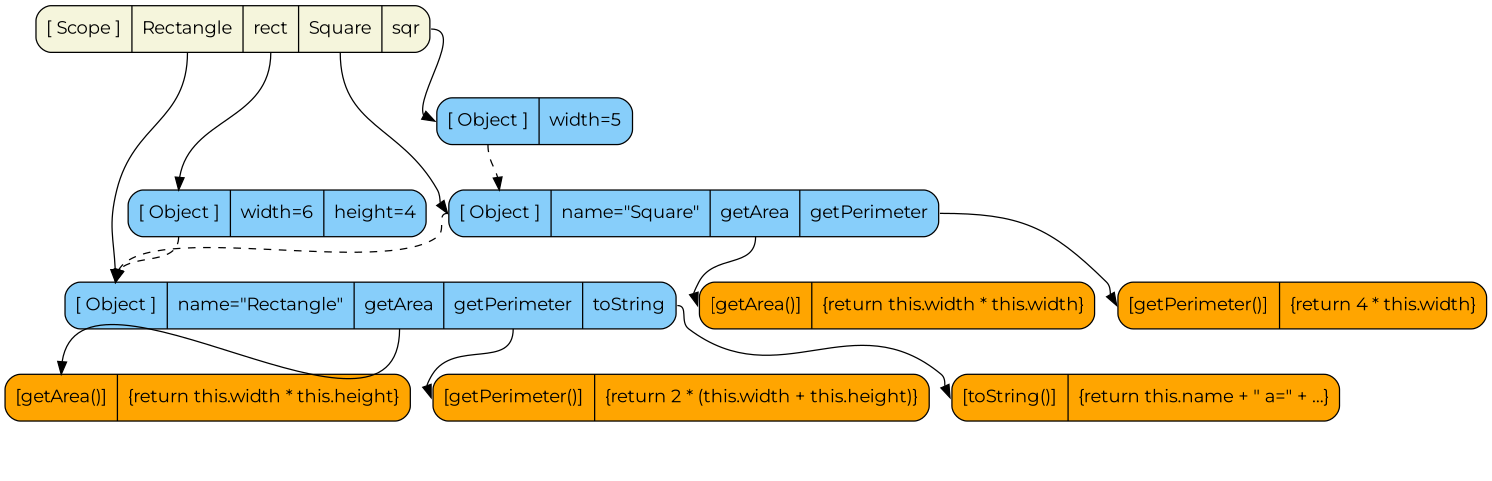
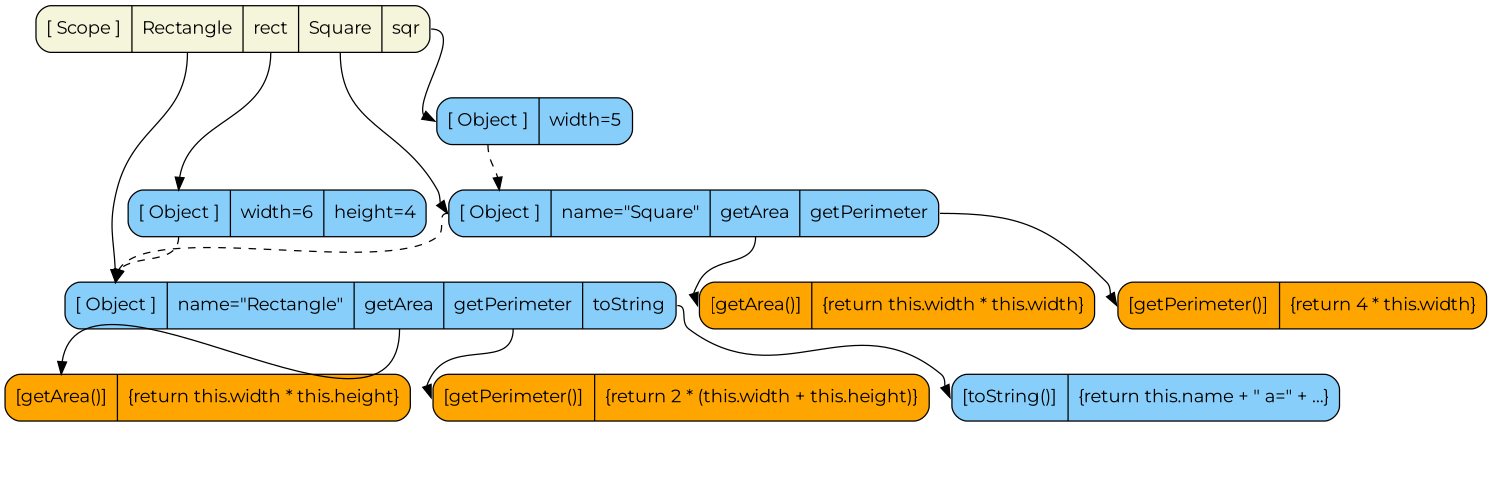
  digraph {
    rankdir=TB
    fontname=Montserrat
    node [fillcolor=orange fontname=Montserrat shape=Mrecord style=filled]
    edge [headport=__proto__ tailport=__proto__ fontname=Montserrat]
    n1 [fillcolor=beige label="<__proto__>[ Scope ]|<Rectangle>Rectangle|<rect>rect|<Square>Square|<sqr>sqr"]
    n2 [fillcolor=lightskyblue label="<__proto__>[ Object ]|<name>name=\"Rectangle\"|<getArea>getArea|<getPerimeter>getPerimeter|<toString>toString"]
    n3 [fillcolor=lightskyblue label="<__proto__>[ Object ]|<name>name=\"Square\"|<getArea>getArea|<getPerimeter>getPerimeter"]
    n4 [fillcolor=lightskyblue label="<__proto__>[ Object ]|<width>width=6|<height>height=4"]
    n5 [fillcolor=lightskyblue label="<__proto__>[ Object ]|<width>width=5"]
    n6 [label="<__proto__>[getArea()]|\{return this.width * this.height\}"]
    n7 [label="<__proto__>[getPerimeter()]|\{return 2 * (this.width + this.height)\}"]
-   n8 [label="<__proto__>[toString()]|\{return this.name + \" a=\" + …\}"]
+   n8 [fillcolor=lightskyblue label="<__proto__>[toString()]|\{return this.name + \" a=\" + …\}"]
    n9 [label="<__proto__>[getArea()]|\{return this.width * this.width\}"]
    n10 [label="<__proto__>[getPerimeter()]|\{return 4 * this.width\}"]
    n1 -> n2 [tailport=Rectangle]
    n1 -> n3 [tailport=Square]
    n1 -> n4 [tailport=rect]
    n1 -> n5 [tailport=sqr]
    n2 -> n6 [tailport=getArea]
    n2 -> n7 [tailport=getPerimeter]
    n2 -> n8 [tailport=toString]
    n3 -> n2 [style=dashed]
    n3 -> n9 [tailport=getArea]
    n3 -> n10 [tailport=getPerimeter]
    n4 -> n2 [style=dashed]
    n5 -> n3 [style=dashed]
  }
